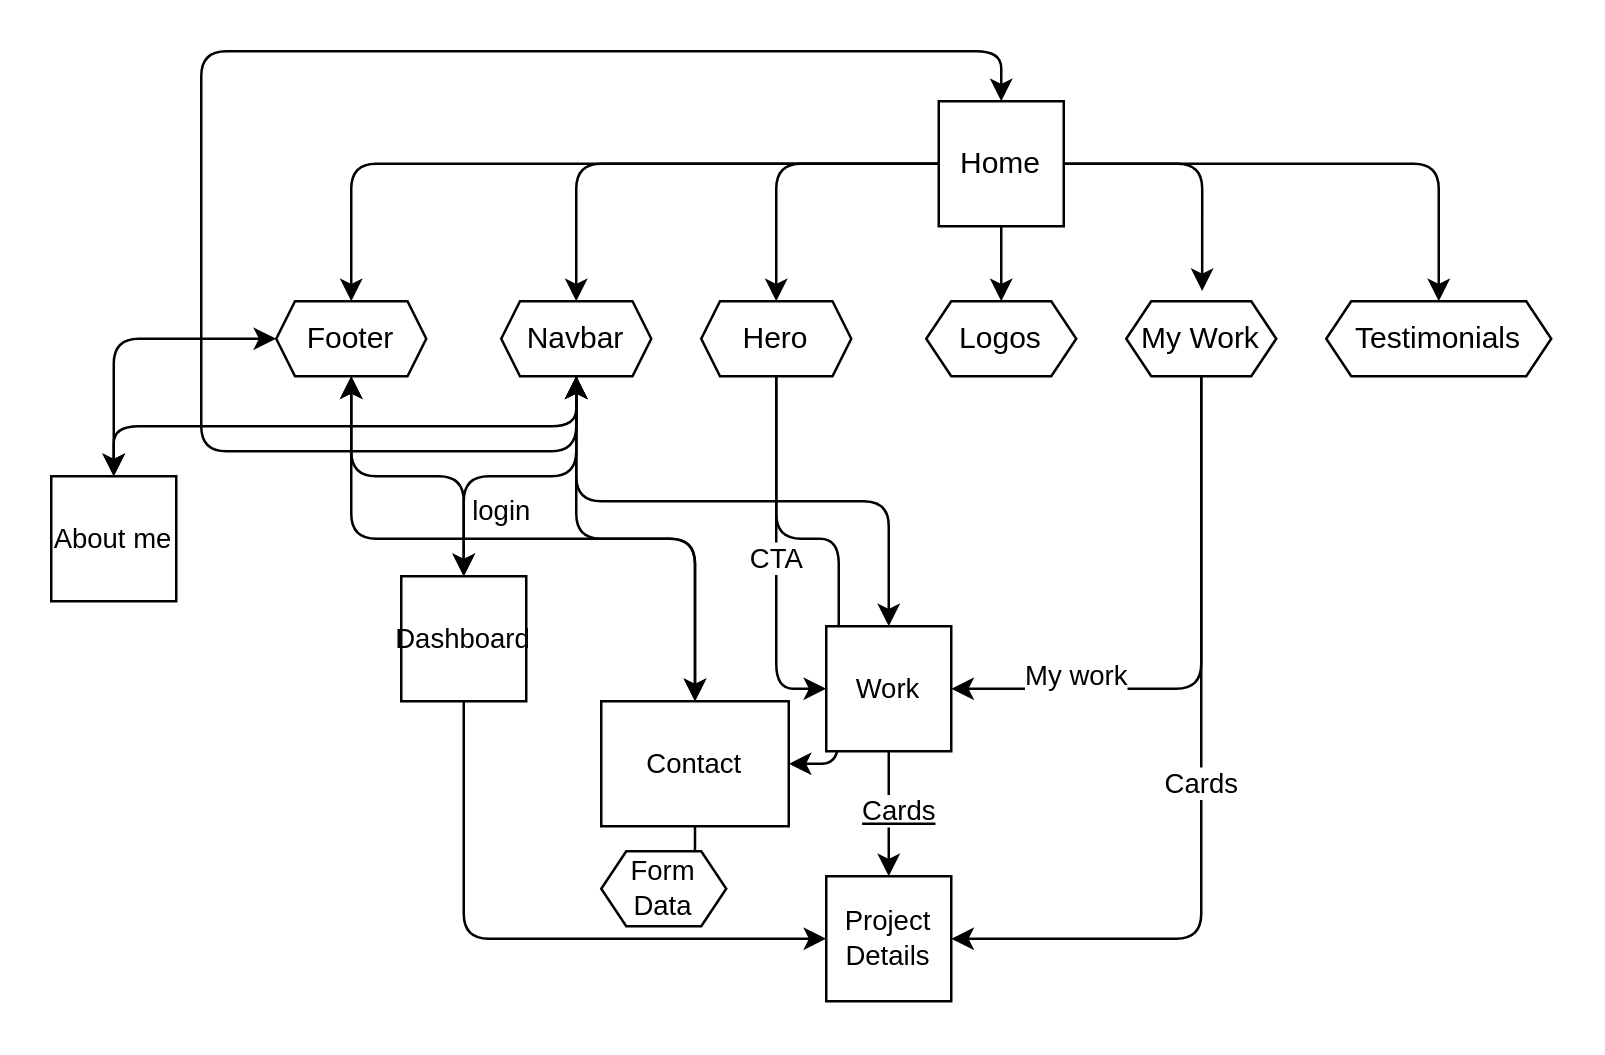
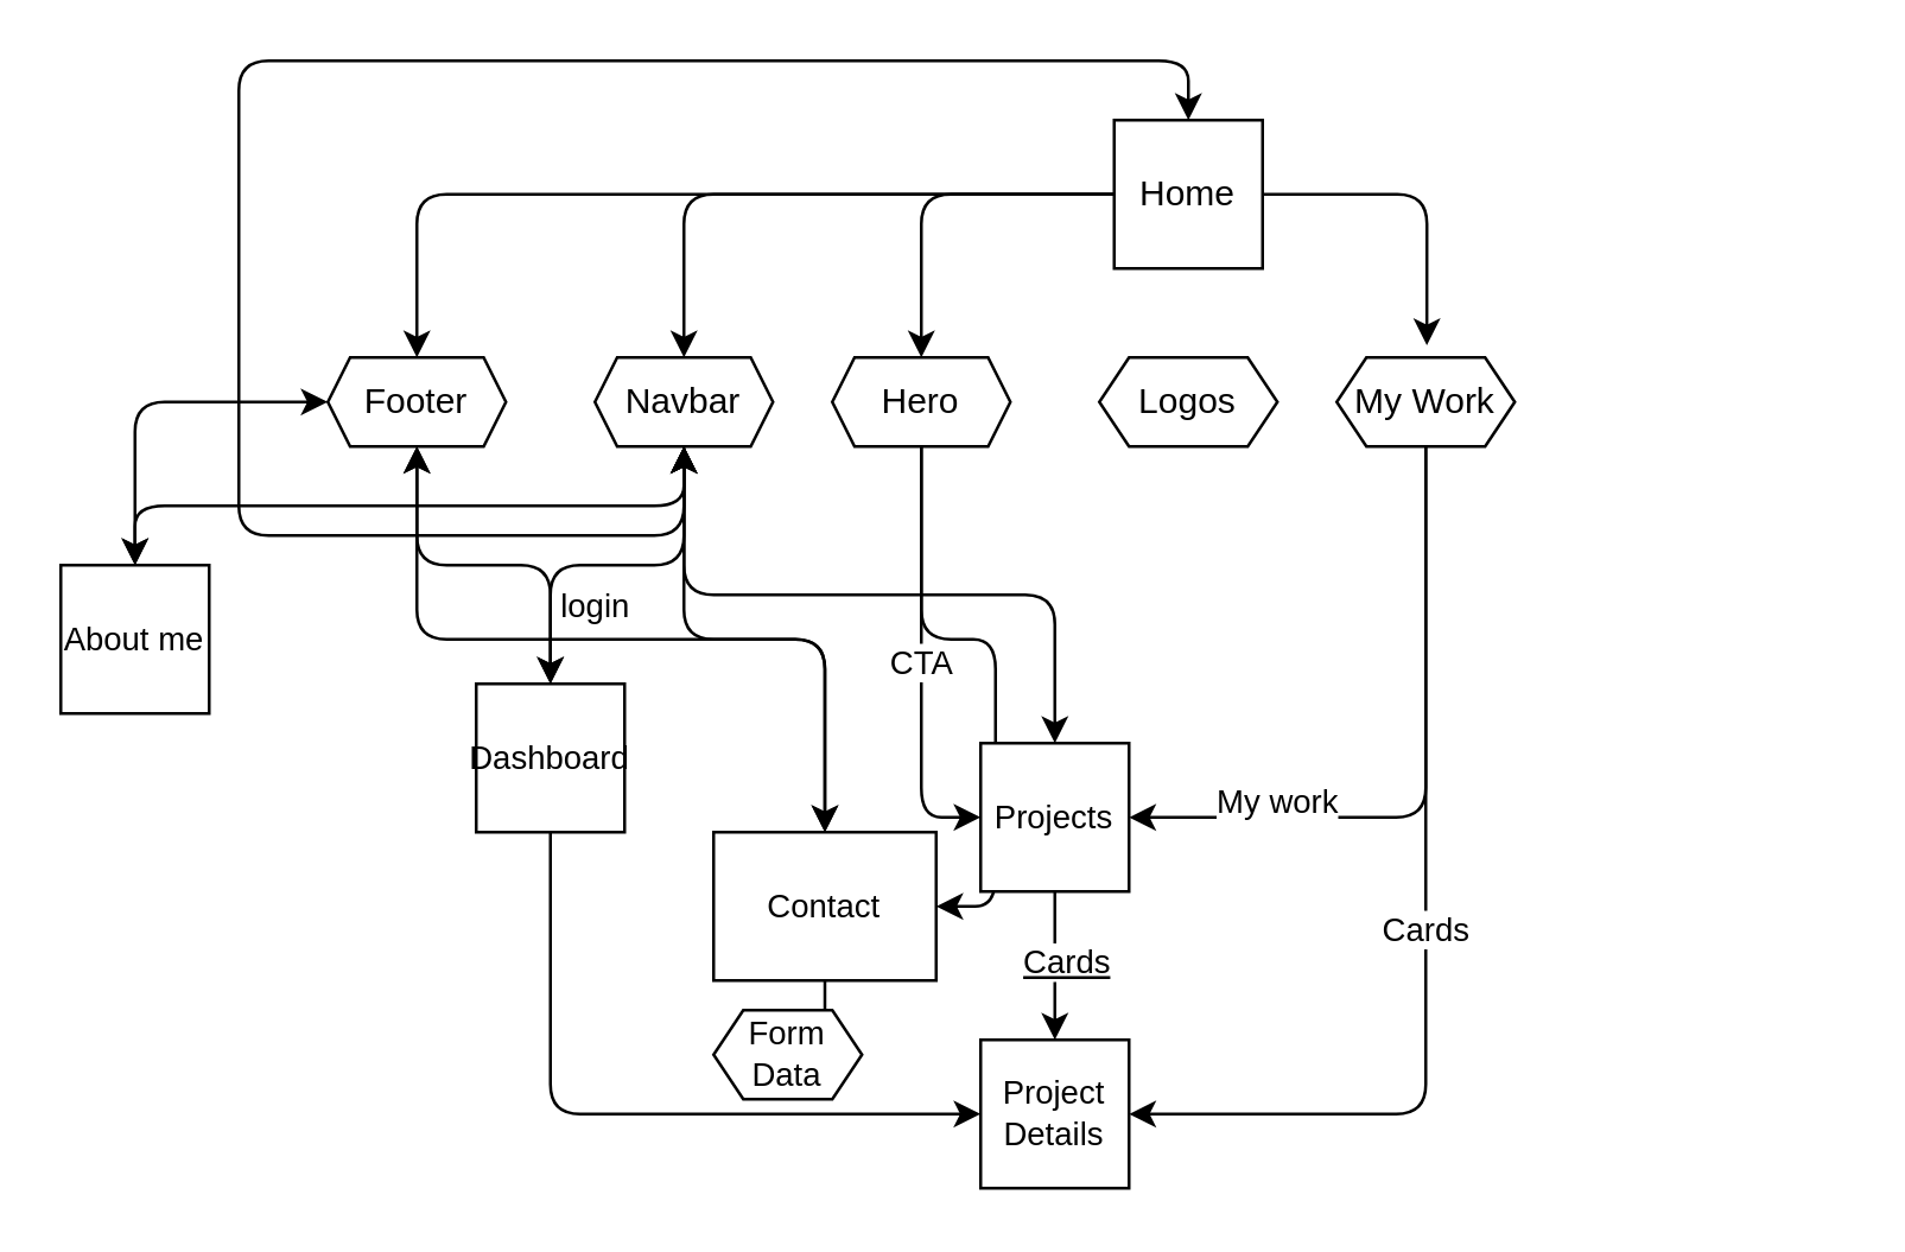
  <mxCell id="0" />
  <mxCell id="1" parent="0" />
- <mxCell id="2" style="edgeStyle=orthogonalEdgeStyle;rounded=1;orthogonalLoop=1;jettySize=auto;html=1;" edge="1" parent="1" source="7" target="11"><mxGeometry relative="1" as="geometry"><mxPoint y="220" as="targetPoint" x="410" /></mxGeometry></mxCell>
- <mxCell id="3" style="edgeStyle=orthogonalEdgeStyle;rounded=1;orthogonalLoop=1;jettySize=auto;html=1;" edge="1" parent="1" source="7" target="15"><mxGeometry relative="1" as="geometry"><mxPoint x="450" y="200" as="targetPoint" /></mxGeometry></mxCell>
  <mxCell id="4" style="edgeStyle=orthogonalEdgeStyle;shape=connector;rounded=1;orthogonalLoop=1;jettySize=auto;html=1;entryX=0.5;entryY=0;entryDx=0;entryDy=0;labelBackgroundColor=default;strokeColor=default;align=center;verticalAlign=middle;fontFamily=Helvetica;fontSize=11;fontColor=default;endArrow=classic;" edge="1" parent="1" source="7" target="10"><mxGeometry relative="1" as="geometry" /></mxCell>
  <mxCell id="5" style="edgeStyle=orthogonalEdgeStyle;shape=connector;rounded=1;orthogonalLoop=1;jettySize=auto;html=1;entryX=0.5;entryY=0;entryDx=0;entryDy=0;labelBackgroundColor=default;strokeColor=default;align=center;verticalAlign=middle;fontFamily=Helvetica;fontSize=11;fontColor=default;endArrow=classic;" edge="1" parent="1" source="7" target="22"><mxGeometry relative="1" as="geometry" /></mxCell>
  <mxCell id="6" style="edgeStyle=orthogonalEdgeStyle;shape=connector;rounded=1;orthogonalLoop=1;jettySize=auto;html=1;entryX=0.5;entryY=0;entryDx=0;entryDy=0;labelBackgroundColor=default;strokeColor=default;align=center;verticalAlign=middle;fontFamily=Helvetica;fontSize=11;fontColor=default;endArrow=classic;" edge="1" parent="1" source="7" target="35"><mxGeometry relative="1" as="geometry" /></mxCell>
  <mxCell id="7" value="Home" style="whiteSpace=wrap;html=1;aspect=fixed;" vertex="1" parent="1"><mxGeometry x="375" y="40" width="50" height="50" as="geometry" /></mxCell>
  <mxCell id="8" style="edgeStyle=orthogonalEdgeStyle;shape=connector;rounded=1;orthogonalLoop=1;jettySize=auto;html=1;exitX=0.5;exitY=1;exitDx=0;exitDy=0;entryX=1;entryY=0.5;entryDx=0;entryDy=0;labelBackgroundColor=default;strokeColor=default;align=center;verticalAlign=middle;fontFamily=Helvetica;fontSize=11;fontColor=default;endArrow=classic;" edge="1" parent="1" source="10" target="28"><mxGeometry relative="1" as="geometry" /></mxCell>
  <mxCell id="9" value="CTA" style="edgeStyle=orthogonalEdgeStyle;shape=connector;rounded=1;orthogonalLoop=1;jettySize=auto;html=1;entryX=0;entryY=0.5;entryDx=0;entryDy=0;labelBackgroundColor=default;strokeColor=default;align=center;verticalAlign=middle;fontFamily=Helvetica;fontSize=11;fontColor=default;endArrow=classic;" edge="1" parent="1" source="10" target="26"><mxGeometry relative="1" as="geometry" /></mxCell>
  <mxCell id="10" value="Hero" style="shape=hexagon;perimeter=hexagonPerimeter2;whiteSpace=wrap;html=1;fixedSize=1;size=7.5;" vertex="1" parent="1"><mxGeometry x="280" y="120" width="60" height="30" as="geometry" /></mxCell>
  <mxCell id="11" value="Logos" style="shape=hexagon;perimeter=hexagonPerimeter2;whiteSpace=wrap;html=1;fixedSize=1;size=10;" vertex="1" parent="1"><mxGeometry x="370" y="120" width="60" height="30" as="geometry" /></mxCell>
  <mxCell id="12" value="My work" style="edgeStyle=orthogonalEdgeStyle;shape=connector;rounded=1;orthogonalLoop=1;jettySize=auto;html=1;entryX=1;entryY=0.5;entryDx=0;entryDy=0;labelBackgroundColor=default;strokeColor=default;align=center;verticalAlign=middle;fontFamily=Helvetica;fontSize=11;fontColor=default;endArrow=classic;exitX=0.5;exitY=1;exitDx=0;exitDy=0;" edge="1" parent="1" source="14" target="26"><mxGeometry x="0.556" y="-5" relative="1" as="geometry"><mxPoint as="offset" /></mxGeometry></mxCell>
  <mxCell id="13" value="Cards" style="edgeStyle=orthogonalEdgeStyle;shape=connector;rounded=1;orthogonalLoop=1;jettySize=auto;html=1;entryX=1;entryY=0.5;entryDx=0;entryDy=0;labelBackgroundColor=default;strokeColor=default;align=center;verticalAlign=middle;fontFamily=Helvetica;fontSize=11;fontColor=default;endArrow=classic;exitX=0.5;exitY=1;exitDx=0;exitDy=0;" edge="1" parent="1" source="14" target="31"><mxGeometry relative="1" as="geometry" /></mxCell>
  <mxCell id="14" value="My Work" style="shape=hexagon;perimeter=hexagonPerimeter2;whiteSpace=wrap;html=1;fixedSize=1;size=10;" vertex="1" parent="1"><mxGeometry x="450" y="120" width="60" height="30" as="geometry" /></mxCell>
- <mxCell id="15" value="Testimonials" style="shape=hexagon;perimeter=hexagonPerimeter2;whiteSpace=wrap;html=1;fixedSize=1;size=10;" vertex="1" parent="1"><mxGeometry x="530" y="120" width="90" height="30" as="geometry" /></mxCell>
  <mxCell id="16" style="edgeStyle=orthogonalEdgeStyle;rounded=1;orthogonalLoop=1;jettySize=auto;html=1;entryX=0.506;entryY=-0.136;entryDx=0;entryDy=0;entryPerimeter=0;" edge="1" parent="1" source="7" target="14"><mxGeometry relative="1" as="geometry" /></mxCell>
  <mxCell id="17" style="edgeStyle=orthogonalEdgeStyle;shape=connector;rounded=1;orthogonalLoop=1;jettySize=auto;html=1;entryX=0.5;entryY=0;entryDx=0;entryDy=0;labelBackgroundColor=default;strokeColor=default;align=center;verticalAlign=middle;fontFamily=Helvetica;fontSize=11;fontColor=default;endArrow=classic;exitX=0.5;exitY=1;exitDx=0;exitDy=0;" edge="1" parent="1" source="22" target="7"><mxGeometry relative="1" as="geometry"><mxPoint x="80" y="200" as="targetPoint" /><Array as="points"><mxPoint x="230" y="180" /><mxPoint x="80" y="180" /><mxPoint x="80" y="20" /></Array></mxGeometry></mxCell>
  <mxCell id="18" style="edgeStyle=orthogonalEdgeStyle;shape=connector;rounded=1;orthogonalLoop=1;jettySize=auto;html=1;labelBackgroundColor=default;strokeColor=default;align=center;verticalAlign=middle;fontFamily=Helvetica;fontSize=11;fontColor=default;endArrow=classic;exitX=0.5;exitY=1;exitDx=0;exitDy=0;startArrow=classic;startFill=1;" edge="1" parent="1" source="22" target="23"><mxGeometry relative="1" as="geometry"><mxPoint x="110" y="210" as="targetPoint" /></mxGeometry></mxCell>
  <mxCell id="19" style="edgeStyle=orthogonalEdgeStyle;shape=connector;rounded=1;orthogonalLoop=1;jettySize=auto;html=1;labelBackgroundColor=default;strokeColor=default;align=center;verticalAlign=middle;fontFamily=Helvetica;fontSize=11;fontColor=default;endArrow=classic;exitX=0.5;exitY=1;exitDx=0;exitDy=0;startArrow=classic;startFill=1;" edge="1" parent="1" source="22" target="26"><mxGeometry relative="1" as="geometry"><mxPoint x="170" y="210" as="targetPoint" /></mxGeometry></mxCell>
  <mxCell id="20" style="edgeStyle=orthogonalEdgeStyle;shape=connector;rounded=1;orthogonalLoop=1;jettySize=auto;html=1;labelBackgroundColor=default;strokeColor=default;align=center;verticalAlign=middle;fontFamily=Helvetica;fontSize=11;fontColor=default;endArrow=classic;startArrow=classic;startFill=1;" edge="1" parent="1" source="22" target="28"><mxGeometry relative="1" as="geometry"><mxPoint x="240" y="210" as="targetPoint" /></mxGeometry></mxCell>
  <mxCell id="21" value="login" style="edgeStyle=orthogonalEdgeStyle;shape=connector;rounded=1;orthogonalLoop=1;jettySize=auto;html=1;labelBackgroundColor=default;strokeColor=default;align=center;verticalAlign=middle;fontFamily=Helvetica;fontSize=11;fontColor=default;endArrow=classic;startArrow=classic;startFill=1;" edge="1" parent="1" source="22" target="30"><mxGeometry x="0.586" y="15" relative="1" as="geometry"><mxPoint x="320" y="210" as="targetPoint" /><mxPoint as="offset" /></mxGeometry></mxCell>
  <mxCell id="22" value="Navbar" style="shape=hexagon;perimeter=hexagonPerimeter2;whiteSpace=wrap;html=1;fixedSize=1;size=7.5;" vertex="1" parent="1"><mxGeometry x="200" y="120" width="60" height="30" as="geometry" /></mxCell>
  <mxCell id="23" value="About me" style="whiteSpace=wrap;html=1;aspect=fixed;fontFamily=Helvetica;fontSize=11;fontColor=default;" vertex="1" parent="1"><mxGeometry x="20" y="190" width="50" height="50" as="geometry" /></mxCell>
  <mxCell id="24" style="edgeStyle=orthogonalEdgeStyle;shape=connector;rounded=1;orthogonalLoop=1;jettySize=auto;html=1;labelBackgroundColor=default;strokeColor=default;align=center;verticalAlign=middle;fontFamily=Helvetica;fontSize=11;fontColor=default;endArrow=classic;" edge="1" parent="1" source="26" target="31"><mxGeometry relative="1" as="geometry"><mxPoint x="370" y="370" as="targetPoint" /></mxGeometry></mxCell>
  <mxCell id="25" value="&lt;u&gt;Cards&lt;/u&gt;" style="edgeLabel;html=1;align=center;verticalAlign=middle;resizable=0;points=[];fontSize=11;fontFamily=Helvetica;fontColor=default;" vertex="1" connectable="0" parent="24"><mxGeometry x="-0.098" y="3" relative="1" as="geometry"><mxPoint as="offset" /></mxGeometry></mxCell>
- <mxCell id="26" value="Work" style="whiteSpace=wrap;html=1;aspect=fixed;fontFamily=Helvetica;fontSize=11;fontColor=default;" vertex="1" parent="1"><mxGeometry x="330" y="250" width="50" height="50" as="geometry" /></mxCell>
+ <mxCell id="26" value="Projects" style="whiteSpace=wrap;html=1;aspect=fixed;fontFamily=Helvetica;fontSize=11;fontColor=default;" vertex="1" parent="1"><mxGeometry x="330" y="250" width="50" height="50" as="geometry" /></mxCell>
  <mxCell id="27" style="edgeStyle=orthogonalEdgeStyle;shape=connector;rounded=1;orthogonalLoop=1;jettySize=auto;html=1;entryX=0.5;entryY=0;entryDx=0;entryDy=0;labelBackgroundColor=default;strokeColor=default;align=center;verticalAlign=middle;fontFamily=Helvetica;fontSize=11;fontColor=default;endArrow=classic;" edge="1" parent="1" source="28" target="36"><mxGeometry relative="1" as="geometry" /></mxCell>
  <mxCell id="28" value="Contact" style="whiteSpace=wrap;html=1;aspect=fixed;fontFamily=Helvetica;fontSize=11;fontColor=default;" vertex="1" parent="1"><mxGeometry x="240" y="280" width="75" height="50" as="geometry" /></mxCell>
  <mxCell id="29" style="edgeStyle=orthogonalEdgeStyle;shape=connector;rounded=1;orthogonalLoop=1;jettySize=auto;html=1;entryX=0;entryY=0.5;entryDx=0;entryDy=0;labelBackgroundColor=default;strokeColor=default;align=center;verticalAlign=middle;fontFamily=Helvetica;fontSize=11;fontColor=default;endArrow=classic;exitX=0.5;exitY=1;exitDx=0;exitDy=0;" edge="1" parent="1" source="30" target="31"><mxGeometry relative="1" as="geometry" /></mxCell>
  <mxCell id="30" value="Dashboard" style="whiteSpace=wrap;html=1;aspect=fixed;fontFamily=Helvetica;fontSize=11;fontColor=default;" vertex="1" parent="1"><mxGeometry x="160" y="230" width="50" height="50" as="geometry" /></mxCell>
  <mxCell id="31" value="Project Details" style="whiteSpace=wrap;html=1;aspect=fixed;fontFamily=Helvetica;fontSize=11;fontColor=default;" vertex="1" parent="1"><mxGeometry x="330" y="350" width="50" height="50" as="geometry" /></mxCell>
  <mxCell id="32" style="edgeStyle=orthogonalEdgeStyle;shape=connector;rounded=1;orthogonalLoop=1;jettySize=auto;html=1;labelBackgroundColor=default;strokeColor=default;align=center;verticalAlign=middle;fontFamily=Helvetica;fontSize=11;fontColor=default;endArrow=classic;startArrow=classic;startFill=1;" edge="1" parent="1" source="35" target="23"><mxGeometry relative="1" as="geometry" /></mxCell>
  <mxCell id="33" style="edgeStyle=orthogonalEdgeStyle;shape=connector;rounded=1;orthogonalLoop=1;jettySize=auto;html=1;entryX=0.5;entryY=0;entryDx=0;entryDy=0;labelBackgroundColor=default;strokeColor=default;align=center;verticalAlign=middle;fontFamily=Helvetica;fontSize=11;fontColor=default;endArrow=classic;startArrow=classic;startFill=1;" edge="1" parent="1" source="35" target="30"><mxGeometry relative="1" as="geometry" /></mxCell>
  <mxCell id="34" style="edgeStyle=orthogonalEdgeStyle;shape=connector;rounded=1;orthogonalLoop=1;jettySize=auto;html=1;labelBackgroundColor=default;strokeColor=default;align=center;verticalAlign=middle;fontFamily=Helvetica;fontSize=11;fontColor=default;endArrow=classic;exitX=0.5;exitY=1;exitDx=0;exitDy=0;startArrow=classic;startFill=1;" edge="1" parent="1" source="35" target="28"><mxGeometry relative="1" as="geometry" /></mxCell>
  <mxCell id="35" value="Footer" style="shape=hexagon;perimeter=hexagonPerimeter2;whiteSpace=wrap;html=1;fixedSize=1;size=7.5;" vertex="1" parent="1"><mxGeometry x="110" y="120" width="60" height="30" as="geometry" /></mxCell>
  <mxCell id="36" value="&lt;div&gt;Form&lt;/div&gt;&lt;div&gt;Data&lt;br&gt; &lt;/div&gt;" style="shape=hexagon;perimeter=hexagonPerimeter2;whiteSpace=wrap;html=1;fixedSize=1;fontFamily=Helvetica;fontSize=11;fontColor=default;size=10;" vertex="1" parent="1"><mxGeometry x="240" y="340" width="50" height="30" as="geometry" /></mxCell>
